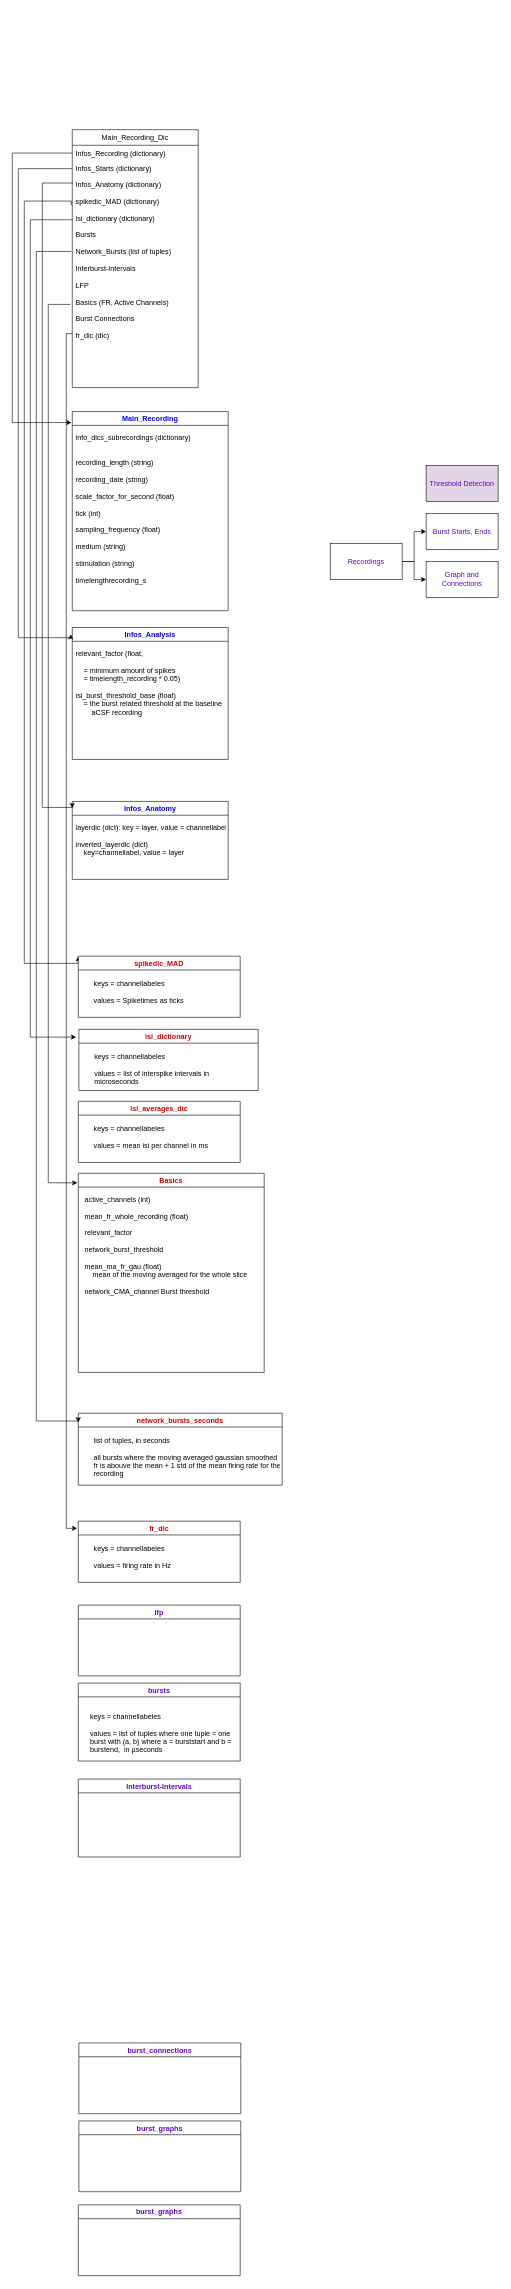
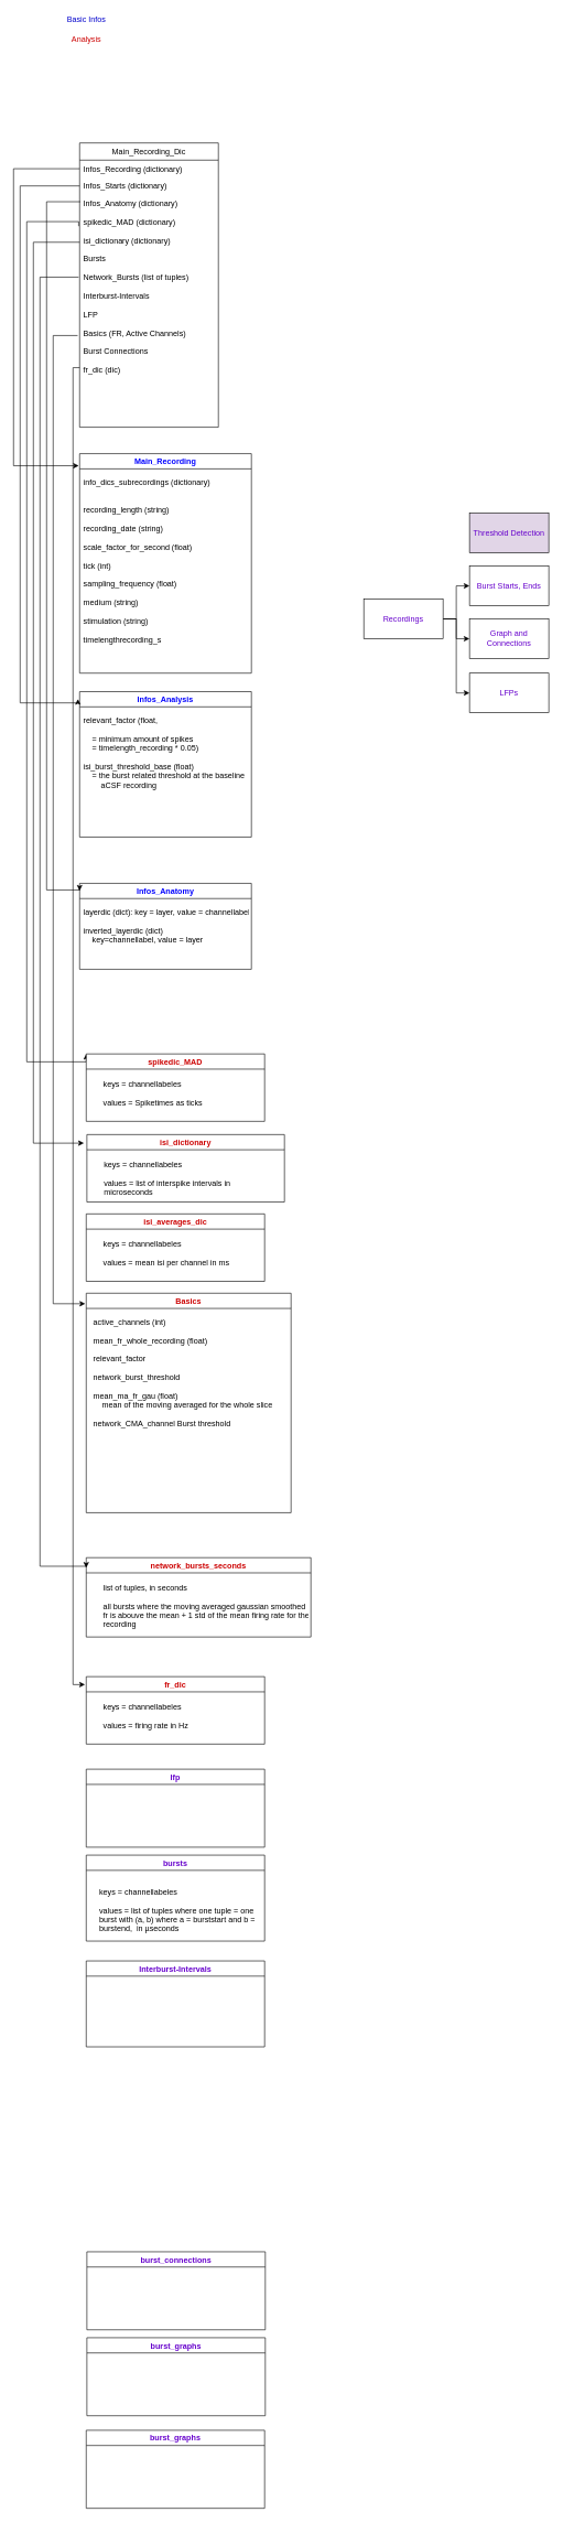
  <mxCell id="0" />
  <mxCell id="1" parent="0" />
  <mxCell id="2" value="Main_Recording_Dic" style="swimlane;fontStyle=0;childLayout=stackLayout;horizontal=1;startSize=26;horizontalStack=0;resizeParent=1;resizeParentMax=0;resizeLast=0;collapsible=1;marginBottom=0;" parent="1" vertex="1"><mxGeometry x="120" y="215" width="210" height="430" as="geometry" /></mxCell>
  <mxCell id="3" value="Infos_Recording (dictionary)" style="text;strokeColor=none;fillColor=none;align=left;verticalAlign=top;spacingLeft=4;spacingRight=4;overflow=hidden;rotatable=0;points=[[0,0.5],[1,0.5]];portConstraint=eastwest;" parent="2" vertex="1"><mxGeometry y="26" width="210" height="26" as="geometry" /></mxCell>
  <mxCell id="4" value="Infos_Starts (dictionary)" style="text;strokeColor=none;fillColor=none;align=left;verticalAlign=top;spacingLeft=4;spacingRight=4;overflow=hidden;rotatable=0;points=[[0,0.5],[1,0.5]];portConstraint=eastwest;" parent="2" vertex="1"><mxGeometry y="52" width="210" height="26" as="geometry" /></mxCell>
  <mxCell id="5" value="Infos_Anatomy (dictionary)&#10;&#10;spikedic_MAD (dictionary)&#10;&#10;isi_dictionary (dictionary)&#10;&#10;Bursts&#10;&#10;Network_Bursts (list of tuples)&#10;&#10;Interburst-Intervals&#10;&#10;LFP&#10;&#10;Basics (FR, Active Channels)&#10;&#10;Burst Connections&#10;&#10;fr_dic (dic)&#10;&#10;" style="text;strokeColor=none;fillColor=none;align=left;verticalAlign=top;spacingLeft=4;spacingRight=4;overflow=hidden;rotatable=0;points=[[0,0.5],[1,0.5]];portConstraint=eastwest;" parent="2" vertex="1"><mxGeometry y="78" width="210" height="352" as="geometry" /></mxCell>
+ <mxCell id="6" value="&lt;div&gt;&lt;font color=&quot;#0000CC&quot;&gt;Basic Infos&lt;/font&gt;&lt;/div&gt;&lt;div&gt;&lt;br&gt;&lt;/div&gt;&lt;div&gt;&lt;font color=&quot;#CC0000&quot;&gt;Analysis&lt;/font&gt;&lt;/div&gt;&lt;div&gt;&lt;br&gt;&lt;/div&gt;&lt;div&gt;&lt;br&gt;&lt;/div&gt;&lt;div&gt;&lt;br&gt;&lt;/div&gt;" style="text;html=1;align=center;verticalAlign=middle;resizable=0;points=[];autosize=1;strokeColor=none;fillColor=none;" parent="1" vertex="1"><mxGeometry x="95" y="20" width="70" height="90" as="geometry" /></mxCell>
  <mxCell id="7" style="edgeStyle=orthogonalEdgeStyle;rounded=0;orthogonalLoop=1;jettySize=auto;html=1;exitX=0;exitY=0.5;exitDx=0;exitDy=0;fontColor=#0000FF;entryX=-0.005;entryY=0.055;entryDx=0;entryDy=0;entryPerimeter=0;" parent="1" source="3" target="8" edge="1"><mxGeometry relative="1" as="geometry"><mxPoint x="40" y="715" as="targetPoint" /><Array as="points"><mxPoint x="20" y="254" /><mxPoint x="20" y="703" /></Array></mxGeometry></mxCell>
  <mxCell id="8" value="Main_Recording" style="swimlane;fontColor=#0000FF;" parent="1" vertex="1"><mxGeometry x="120" y="685" width="260" height="332" as="geometry" /></mxCell>
  <mxCell id="9" value="info_dics_subrecordings (dictionary)&#10;&#10;&#10;recording_length (string)&#10;&#10;recording_date (string)&#10;&#10;scale_factor_for_second (float)&#10;&#10;tick (int)&#10;&#10;sampling_frequency (float)&#10;&#10;medium (string)&#10;&#10;stimulation (string)&#10;&#10;timelengthrecording_s&#10;&#10;&#10;" style="text;strokeColor=none;fillColor=none;align=left;verticalAlign=top;spacingLeft=4;spacingRight=4;overflow=hidden;rotatable=0;points=[[0,0.5],[1,0.5]];portConstraint=eastwest;" parent="8" vertex="1"><mxGeometry y="30" width="260" height="302" as="geometry" /></mxCell>
  <mxCell id="10" value="Infos_Analysis" style="swimlane;fontColor=#0000FF;" parent="1" vertex="1"><mxGeometry x="120" y="1045" width="260" height="220" as="geometry" /></mxCell>
  <mxCell id="11" value="relevant_factor (float, &#10;&#10;    = minimum amount of spikes&#10;    = timelength_recording * 0.05)&#10;&#10;isi_burst_threshold_base (float)&#10;    = the burst related threshold at the baseline&#10;        aCSF recording&#10;&#10;&#10;&#10;&#10;&#10;&#10;&#10;&#10;&#10;" style="text;strokeColor=none;fillColor=none;align=left;verticalAlign=top;spacingLeft=4;spacingRight=4;overflow=hidden;rotatable=0;points=[[0,0.5],[1,0.5]];portConstraint=eastwest;" parent="10" vertex="1"><mxGeometry y="30" width="260" height="190" as="geometry" /></mxCell>
  <mxCell id="12" style="edgeStyle=orthogonalEdgeStyle;rounded=0;orthogonalLoop=1;jettySize=auto;html=1;exitX=0;exitY=0.5;exitDx=0;exitDy=0;entryX=-0.01;entryY=0.051;entryDx=0;entryDy=0;entryPerimeter=0;fontColor=#0000FF;" parent="1" source="4" target="10" edge="1"><mxGeometry relative="1" as="geometry"><Array as="points"><mxPoint x="30" y="280" /><mxPoint x="30" y="1062" /></Array></mxGeometry></mxCell>
  <mxCell id="13" value="Basics" style="swimlane;fontColor=#CC0000;startSize=23;" parent="1" vertex="1"><mxGeometry x="130" y="1955" width="310" height="332" as="geometry" /></mxCell>
  <mxCell id="14" value="active_channels (int)&#10;&#10;mean_fr_whole_recording (float)&#10;&#10;relevant_factor&#10;&#10;network_burst_threshold&#10;&#10;mean_ma_fr_gau (float)&#10;    mean of the moving averaged for the whole slice&#10;&#10;network_CMA_channel Burst threshold&#10;&#10;&#10;" style="text;strokeColor=none;fillColor=none;align=left;verticalAlign=top;spacingLeft=4;spacingRight=4;overflow=hidden;rotatable=0;points=[[0,0.5],[1,0.5]];portConstraint=eastwest;" parent="13" vertex="1"><mxGeometry x="5" y="30" width="300" height="302" as="geometry" /></mxCell>
  <mxCell id="15" style="edgeStyle=orthogonalEdgeStyle;rounded=0;orthogonalLoop=1;jettySize=auto;html=1;fontColor=#CC0000;entryX=0;entryY=0;entryDx=0;entryDy=0;exitX=-0.007;exitY=0.136;exitDx=0;exitDy=0;exitPerimeter=0;" parent="1" source="5" target="16" edge="1"><mxGeometry relative="1" as="geometry"><mxPoint x="60" y="1576" as="targetPoint" /><mxPoint x="67" y="315" as="sourcePoint" /><Array as="points"><mxPoint x="40" y="334" /><mxPoint x="40" y="1605" /><mxPoint x="130" y="1605" /></Array></mxGeometry></mxCell>
  <mxCell id="16" value="spikedic_MAD" style="swimlane;fontColor=#CC0000;startSize=23;" parent="1" vertex="1"><mxGeometry x="130" y="1593" width="270" height="102" as="geometry" /></mxCell>
  <mxCell id="17" value="keys = channellabeles&#10;&#10;values = Spiketimes as ticks&#10;" style="text;strokeColor=none;fillColor=none;align=left;verticalAlign=top;spacingLeft=4;spacingRight=4;overflow=hidden;rotatable=0;points=[[0,0.5],[1,0.5]];portConstraint=eastwest;" parent="16" vertex="1"><mxGeometry x="20" y="32" width="250" height="88" as="geometry" /></mxCell>
  <mxCell id="18" style="edgeStyle=orthogonalEdgeStyle;rounded=0;orthogonalLoop=1;jettySize=auto;html=1;fontColor=#CC0000;exitX=-0.014;exitY=0.606;exitDx=0;exitDy=0;exitPerimeter=0;entryX=-0.005;entryY=0.048;entryDx=0;entryDy=0;entryPerimeter=0;" parent="1" source="5" target="13" edge="1"><mxGeometry relative="1" as="geometry"><mxPoint x="80" y="444" as="targetPoint" /><Array as="points"><mxPoint x="80" y="506" /><mxPoint x="80" y="1971" /></Array></mxGeometry></mxCell>
  <mxCell id="19" value="network_bursts_seconds" style="swimlane;fontColor=#CC0000;startSize=23;" parent="1" vertex="1"><mxGeometry x="130" y="2355" width="340" height="120" as="geometry" /></mxCell>
  <mxCell id="20" value="list of tuples, in seconds&#10;&#10;all bursts where the moving averaged gaussian smoothed&#10;fr is abouve the mean + 1 std of the mean firing rate for the&#10;recording&#10;&#10;&#10;&#10;" style="text;strokeColor=none;fillColor=none;align=left;verticalAlign=top;spacingLeft=4;spacingRight=4;overflow=hidden;rotatable=0;points=[[0,0.5],[1,0.5]];portConstraint=eastwest;" parent="19" vertex="1"><mxGeometry x="20" y="32" width="320" height="88" as="geometry" /></mxCell>
  <mxCell id="21" style="edgeStyle=orthogonalEdgeStyle;rounded=0;orthogonalLoop=1;jettySize=auto;html=1;exitX=-0.007;exitY=0.355;exitDx=0;exitDy=0;exitPerimeter=0;entryX=0;entryY=0.127;entryDx=0;entryDy=0;entryPerimeter=0;" parent="1" source="5" target="19" edge="1"><mxGeometry relative="1" as="geometry"><mxPoint x="60" y="444" as="targetPoint" /><Array as="points"><mxPoint x="60" y="418" /><mxPoint x="60" y="2368" /></Array></mxGeometry></mxCell>
  <mxCell id="22" value="fr_dic" style="swimlane;fontColor=#CC0000;startSize=23;" parent="1" vertex="1"><mxGeometry x="130" y="2535" width="270" height="102" as="geometry" /></mxCell>
  <mxCell id="23" value="keys = channellabeles&#10;&#10;values = firing rate in Hz&#10;" style="text;strokeColor=none;fillColor=none;align=left;verticalAlign=top;spacingLeft=4;spacingRight=4;overflow=hidden;rotatable=0;points=[[0,0.5],[1,0.5]];portConstraint=eastwest;" parent="22" vertex="1"><mxGeometry x="20" y="32" width="250" height="88" as="geometry" /></mxCell>
  <mxCell id="24" style="edgeStyle=orthogonalEdgeStyle;rounded=0;orthogonalLoop=1;jettySize=auto;html=1;exitX=0;exitY=0.744;exitDx=0;exitDy=0;exitPerimeter=0;entryX=-0.007;entryY=0.118;entryDx=0;entryDy=0;entryPerimeter=0;" parent="1" source="5" target="22" edge="1"><mxGeometry relative="1" as="geometry"><mxPoint x="70" y="475" as="targetPoint" /><Array as="points"><mxPoint x="110" y="555" /><mxPoint x="110" y="2547" /></Array></mxGeometry></mxCell>
  <mxCell id="25" value="isi_dictionary" style="swimlane;fontColor=#CC0000;startSize=23;" parent="1" vertex="1"><mxGeometry x="131" y="1715" width="299" height="102" as="geometry" /></mxCell>
  <mxCell id="26" value="keys = channellabeles&#10;&#10;values = list of interspike intervals in &#10;microseconds&#10;" style="text;strokeColor=none;fillColor=none;align=left;verticalAlign=top;spacingLeft=4;spacingRight=4;overflow=hidden;rotatable=0;points=[[0,0.5],[1,0.5]];portConstraint=eastwest;" parent="25" vertex="1"><mxGeometry x="20" y="32" width="250" height="88" as="geometry" /></mxCell>
  <mxCell id="27" style="edgeStyle=orthogonalEdgeStyle;rounded=0;orthogonalLoop=1;jettySize=auto;html=1;exitX=0;exitY=0.205;exitDx=0;exitDy=0;exitPerimeter=0;entryX=-0.015;entryY=0.127;entryDx=0;entryDy=0;entryPerimeter=0;" parent="1" source="5" target="25" edge="1"><mxGeometry relative="1" as="geometry"><mxPoint x="70" y="469" as="targetPoint" /><Array as="points"><mxPoint x="50" y="365" /><mxPoint x="50" y="1728" /></Array></mxGeometry></mxCell>
  <mxCell id="28" value="isi_averages_dic" style="swimlane;fontColor=#CC0000;startSize=23;" parent="1" vertex="1"><mxGeometry x="130" y="1835" width="270" height="102" as="geometry" /></mxCell>
  <mxCell id="29" value="keys = channellabeles&#10;&#10;values = mean isi per channel in ms" style="text;strokeColor=none;fillColor=none;align=left;verticalAlign=top;spacingLeft=4;spacingRight=4;overflow=hidden;rotatable=0;points=[[0,0.5],[1,0.5]];portConstraint=eastwest;" parent="28" vertex="1"><mxGeometry x="20" y="32" width="250" height="88" as="geometry" /></mxCell>
  <mxCell id="30" value="Infos_Anatomy" style="swimlane;fontColor=#0000FF;" parent="1" vertex="1"><mxGeometry x="120" y="1335" width="260" height="130" as="geometry" /></mxCell>
  <mxCell id="31" value="layerdic (dict): key = layer, value = channellabels&#10;&#10;inverted_layerdic (dict)&#10;    key=channellabel, value = layer&#10;" style="text;strokeColor=none;fillColor=none;align=left;verticalAlign=top;spacingLeft=4;spacingRight=4;overflow=hidden;rotatable=0;points=[[0,0.5],[1,0.5]];portConstraint=eastwest;" parent="30" vertex="1"><mxGeometry y="30" width="260" height="302" as="geometry" /></mxCell>
  <mxCell id="32" style="edgeStyle=orthogonalEdgeStyle;rounded=0;orthogonalLoop=1;jettySize=auto;html=1;exitX=0.005;exitY=0.031;exitDx=0;exitDy=0;exitPerimeter=0;entryX=0;entryY=0.085;entryDx=0;entryDy=0;entryPerimeter=0;" parent="1" source="5" target="30" edge="1"><mxGeometry relative="1" as="geometry"><mxPoint x="80" y="469" as="targetPoint" /><Array as="points"><mxPoint x="70" y="304" /><mxPoint x="70" y="1345" /><mxPoint x="120" y="1345" /></Array></mxGeometry></mxCell>
  <mxCell id="33" value="lfp" style="swimlane;fontColor=#6600CC;startSize=23;" parent="1" vertex="1"><mxGeometry x="130" y="2675" width="270" height="118" as="geometry" /></mxCell>
  <mxCell id="34" value="&#10;" style="text;strokeColor=none;fillColor=none;align=left;verticalAlign=top;spacingLeft=4;spacingRight=4;overflow=hidden;rotatable=0;points=[[0,0.5],[1,0.5]];portConstraint=eastwest;" parent="33" vertex="1"><mxGeometry x="10" y="30" width="250" height="88" as="geometry" /></mxCell>
  <mxCell id="35" value="bursts" style="swimlane;fontColor=#6600CC;startSize=23;" parent="1" vertex="1"><mxGeometry x="130" y="2805" width="270" height="130" as="geometry" /></mxCell>
  <mxCell id="36" value="&#10;" style="text;strokeColor=none;fillColor=none;align=left;verticalAlign=top;spacingLeft=4;spacingRight=4;overflow=hidden;rotatable=0;points=[[0,0.5],[1,0.5]];portConstraint=eastwest;" parent="35" vertex="1"><mxGeometry x="5" y="30" width="250" height="88" as="geometry" /></mxCell>
  <mxCell id="37" value="keys = channellabeles&#10;&#10;values = list of tuples where one tuple = one&#10;burst with (a, b) where a = burststart and b =&#10;burstend,  in µseconds&#10;&#10;" style="text;strokeColor=none;fillColor=none;align=left;verticalAlign=top;spacingLeft=4;spacingRight=4;overflow=hidden;rotatable=0;points=[[0,0.5],[1,0.5]];portConstraint=eastwest;" parent="35" vertex="1"><mxGeometry x="14" y="42" width="250" height="88" as="geometry" /></mxCell>
  <mxCell id="38" value="burst_connections" style="swimlane;fontColor=#6600CC;startSize=23;" parent="1" vertex="1"><mxGeometry x="131" y="3405" width="270" height="118" as="geometry" /></mxCell>
  <mxCell id="39" value="&#10;" style="text;strokeColor=none;fillColor=none;align=left;verticalAlign=top;spacingLeft=4;spacingRight=4;overflow=hidden;rotatable=0;points=[[0,0.5],[1,0.5]];portConstraint=eastwest;" parent="38" vertex="1"><mxGeometry x="9" y="30" width="250" height="88" as="geometry" /></mxCell>
  <mxCell id="40" value="burst_graphs" style="swimlane;fontColor=#6600CC;startSize=23;" parent="1" vertex="1"><mxGeometry x="131" y="3535" width="270" height="118" as="geometry" /></mxCell>
  <mxCell id="41" value="&#10;" style="text;strokeColor=none;fillColor=none;align=left;verticalAlign=top;spacingLeft=4;spacingRight=4;overflow=hidden;rotatable=0;points=[[0,0.5],[1,0.5]];portConstraint=eastwest;" parent="40" vertex="1"><mxGeometry x="4" y="30" width="250" height="88" as="geometry" /></mxCell>
  <mxCell id="42" value="burst_graphs" style="swimlane;fontColor=#6600CC;startSize=23;" parent="1" vertex="1"><mxGeometry x="130" y="3675" width="270" height="118" as="geometry" /></mxCell>
  <mxCell id="43" value="&#10;" style="text;strokeColor=none;fillColor=none;align=left;verticalAlign=top;spacingLeft=4;spacingRight=4;overflow=hidden;rotatable=0;points=[[0,0.5],[1,0.5]];portConstraint=eastwest;" parent="42" vertex="1"><mxGeometry x="5" y="30" width="250" height="88" as="geometry" /></mxCell>
  <mxCell id="44" style="edgeStyle=orthogonalEdgeStyle;rounded=0;orthogonalLoop=1;jettySize=auto;html=1;exitX=1;exitY=0.5;exitDx=0;exitDy=0;entryX=0;entryY=0.5;entryDx=0;entryDy=0;fontColor=#6600CC;" parent="1" source="47" target="49" edge="1"><mxGeometry relative="1" as="geometry" /></mxCell>
  <mxCell id="45" style="edgeStyle=orthogonalEdgeStyle;rounded=0;orthogonalLoop=1;jettySize=auto;html=1;entryX=0;entryY=0.5;entryDx=0;entryDy=0;fontColor=#6600CC;" parent="1" source="47" target="50" edge="1"><mxGeometry relative="1" as="geometry" /></mxCell>
+ <mxCell id="46" style="edgeStyle=orthogonalEdgeStyle;rounded=0;orthogonalLoop=1;jettySize=auto;html=1;exitX=1;exitY=0.5;exitDx=0;exitDy=0;entryX=0;entryY=0.5;entryDx=0;entryDy=0;fontColor=#6600CC;" parent="1" source="47" target="51" edge="1"><mxGeometry relative="1" as="geometry" /></mxCell>
  <mxCell id="47" value="Recordings" style="rounded=0;whiteSpace=wrap;html=1;fontColor=#6600CC;" parent="1" vertex="1"><mxGeometry x="550" y="905" width="120" height="60" as="geometry" /></mxCell>
  <mxCell id="48" value="Threshold Detection" style="rounded=0;whiteSpace=wrap;html=1;fontColor=#6600CC;fillColor=#e1d5e7;" parent="1" vertex="1"><mxGeometry x="710" y="775" width="120" height="60" as="geometry" /></mxCell>
  <mxCell id="49" value="Burst Starts, Ends" style="rounded=0;whiteSpace=wrap;html=1;fontColor=#6600CC;" parent="1" vertex="1"><mxGeometry x="710" y="855" width="120" height="60" as="geometry" /></mxCell>
  <mxCell id="50" value="Graph and Connections" style="rounded=0;whiteSpace=wrap;html=1;fontColor=#6600CC;" parent="1" vertex="1"><mxGeometry x="710" y="935" width="120" height="60" as="geometry" /></mxCell>
+ <mxCell id="51" value="LFPs" style="rounded=0;whiteSpace=wrap;html=1;fontColor=#6600CC;" parent="1" vertex="1"><mxGeometry x="710" y="1017" width="120" height="60" as="geometry" /></mxCell>
  <mxCell id="52" value="Interburst-Intervals" style="swimlane;fontColor=#6600CC;startSize=23;" parent="1" vertex="1"><mxGeometry x="130" y="2965" width="270" height="130" as="geometry" /></mxCell>
  <mxCell id="53" value="&#10;" style="text;strokeColor=none;fillColor=none;align=left;verticalAlign=top;spacingLeft=4;spacingRight=4;overflow=hidden;rotatable=0;points=[[0,0.5],[1,0.5]];portConstraint=eastwest;" parent="52" vertex="1"><mxGeometry x="5" y="30" width="250" height="88" as="geometry" /></mxCell>
  <mxCell id="54" value="&#10;" style="text;strokeColor=none;fillColor=none;align=left;verticalAlign=top;spacingLeft=4;spacingRight=4;overflow=hidden;rotatable=0;points=[[0,0.5],[1,0.5]];portConstraint=eastwest;" parent="52" vertex="1"><mxGeometry x="14" y="42" width="250" height="88" as="geometry" /></mxCell>
